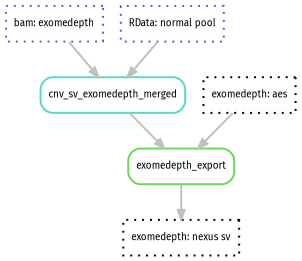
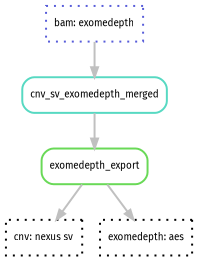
  digraph {
    bgcolor=white
    fontname="Fira Sans"
    rankdir=TB
    node [color="0.66 0.6 0.85" fontname="Fira Sans" fontsize=10 penwidth=2 shape=box style=dotted]
    edge [color=grey fontname="Fira Sans" penwidth=2]
    n1 [label="bam: exomedepth"]
    n2 [color="0.47 0.6 0.85" label=cnv_sv_exomedepth_merged style=rounded]
    n3 [color="0.31 0.6 0.85" label=exomedepth_export style=rounded]
-   n4 [label="RData: normal pool"]
-   n5 [color="0.0 0.0 0.0" label="exomedepth: nexus sv"]
+   n5 [color="0.0 0.0 0.0" label="cnv: nexus sv"]
    n6 [color="0.0 0.0 0.0" label="exomedepth: aes"]
    n1 -> n2
    n2 -> n3
    n3 -> n5
-   n6 -> n3
-   n4 -> n2
+   n3 -> n6
  }
